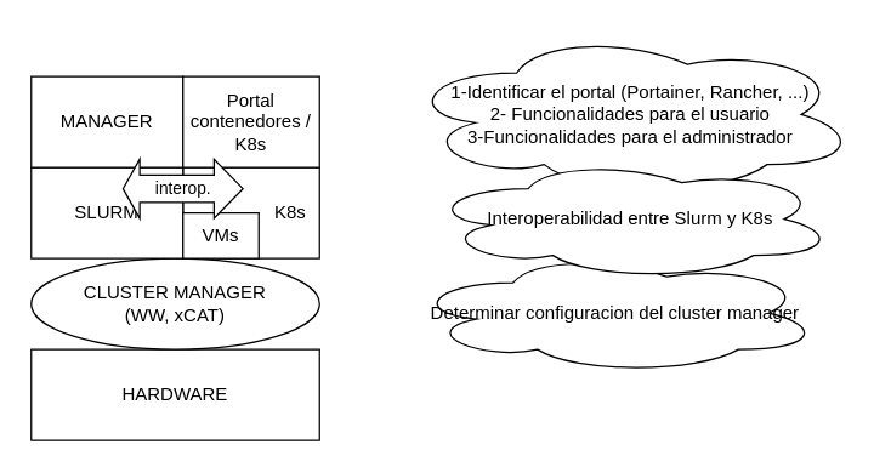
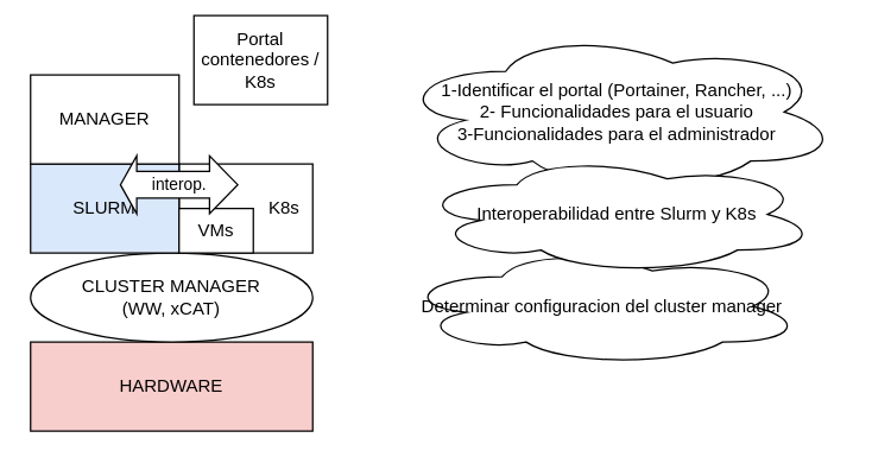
  <mxCell id="0" />
  <mxCell id="1" parent="0" />
  <mxCell id="2" value="K8s&amp;nbsp;&amp;nbsp;" style="rounded=0;whiteSpace=wrap;html=1;align=right;" vertex="1" parent="1"><mxGeometry x="120" y="110" width="90" height="60" as="geometry" /></mxCell>
- <mxCell id="3" value="HARDWARE" style="rounded=0;whiteSpace=wrap;html=1;" vertex="1" parent="1"><mxGeometry x="20" y="230" width="190" height="60" as="geometry" /></mxCell>
+ <mxCell id="3" value="HARDWARE" style="rounded=0;whiteSpace=wrap;html=1;fillColor=#f8cecc;" vertex="1" parent="1"><mxGeometry x="20" y="230" width="190" height="60" as="geometry" /></mxCell>
  <mxCell id="4" value="CLUSTER MANAGER&lt;br&gt;(WW, xCAT)" style="ellipse;whiteSpace=wrap;html=1;" vertex="1" parent="1"><mxGeometry x="20" y="170" width="190" height="60" as="geometry" /></mxCell>
  <mxCell id="5" value="Determinar configuracion del cluster manager" style="ellipse;shape=cloud;whiteSpace=wrap;html=1;" vertex="1" parent="1"><mxGeometry x="270" y="166" width="270" height="80" as="geometry" /></mxCell>
- <mxCell id="6" value="SLURM" style="rounded=0;whiteSpace=wrap;html=1;" vertex="1" parent="1"><mxGeometry x="20" y="110" width="100" height="60" as="geometry" /></mxCell>
+ <mxCell id="6" value="SLURM" style="rounded=0;whiteSpace=wrap;html=1;fillColor=#dae8fc;" vertex="1" parent="1"><mxGeometry x="20" y="110" width="100" height="60" as="geometry" /></mxCell>
  <mxCell id="7" value="MANAGER" style="rounded=0;whiteSpace=wrap;html=1;" vertex="1" parent="1"><mxGeometry x="20" y="50" width="100" height="60" as="geometry" /></mxCell>
  <mxCell id="8" value="VMs" style="rounded=0;whiteSpace=wrap;html=1;" vertex="1" parent="1"><mxGeometry x="120" y="140" width="50" height="30" as="geometry" /></mxCell>
- <mxCell id="9" value="Portal contenedores / K8s" style="rounded=0;whiteSpace=wrap;html=1;" vertex="1" parent="1"><mxGeometry x="120" y="50" width="90" height="60" as="geometry" /></mxCell>
+ <mxCell id="9" value="Portal contenedores / K8s" style="rounded=0;whiteSpace=wrap;html=1;" vertex="1" parent="1"><mxGeometry x="130" y="10" width="90" height="60" as="geometry" /></mxCell>
  <mxCell id="10" value="1-Identificar el portal (Portainer, Rancher, ...)&lt;br&gt;2- Funcionalidades para el usuario&lt;br&gt;3-Funcionalidades para el administrador" style="ellipse;shape=cloud;whiteSpace=wrap;html=1;align=center;" vertex="1" parent="1"><mxGeometry x="265" y="20" width="300" height="110" as="geometry" /></mxCell>
  <mxCell id="11" value="Interoperabilidad entre Slurm y K8s" style="ellipse;shape=cloud;whiteSpace=wrap;html=1;" vertex="1" parent="1"><mxGeometry x="280" y="104" width="270" height="80" as="geometry" /></mxCell>
  <mxCell id="12" value="interop." style="shape=flexArrow;endArrow=classic;startArrow=classic;html=1;rounded=0;labelBackgroundColor=#FFFFFF;fillColor=default;width=18;startSize=3.33;" edge="1" parent="1"><mxGeometry width="100" height="100" relative="1" as="geometry"><mxPoint x="80" y="124" as="sourcePoint" /><mxPoint x="160" y="124" as="targetPoint" /></mxGeometry></mxCell>
